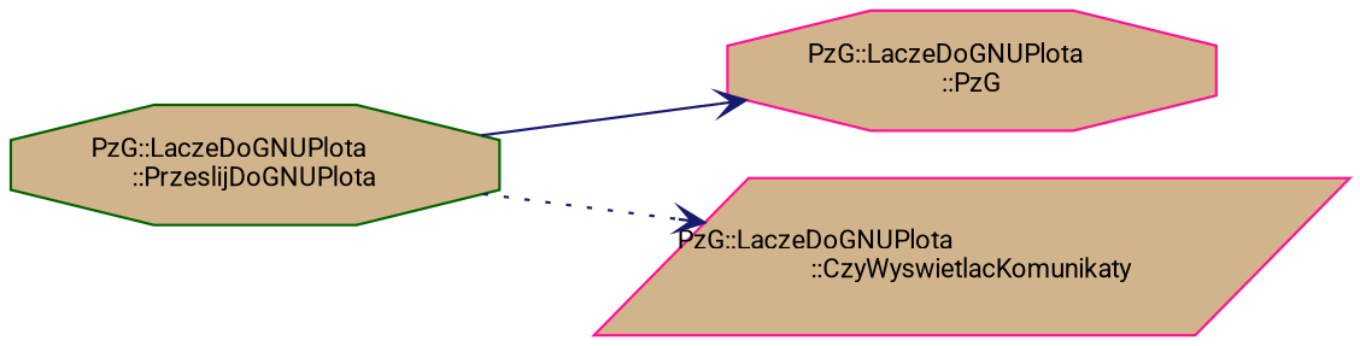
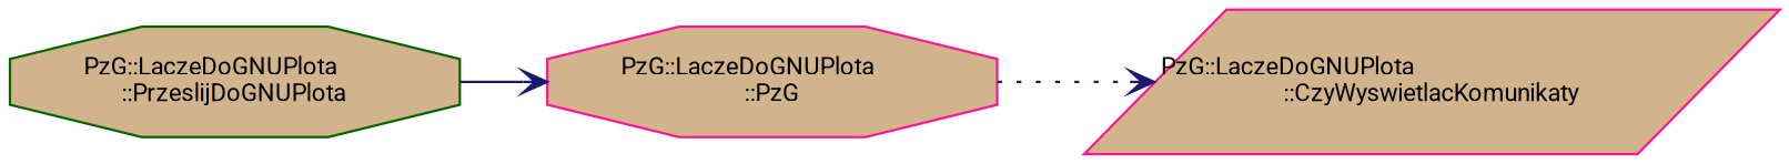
  digraph {
    fontname=Roboto
    rankdir=LR
    node [color=deeppink fillcolor=tan fontname=Roboto fontsize=10 shape=octagon style=filled]
    edge [arrowhead=vee color=midnightblue fontname=Roboto fontsize=10 labelfontname=Helvetica labelfontsize=10]
    n1 [color=darkgreen fontcolor=black height=0.2 label="PzG::LaczeDoGNUPlota\l::PrzeslijDoGNUPlota" width=0.4]
    n2 [height=0.2 label="PzG::LaczeDoGNUPlota\l::PzG" width=0.4]
    n3 [height=0.2 label="PzG::LaczeDoGNUPlota\l::CzyWyswietlacKomunikaty" shape=parallelogram width=0.4]
    n1 -> n2 [style=solid]
-   n1 -> n3 [style=dotted]
+   n2 -> n3 [style=dotted]
  }
